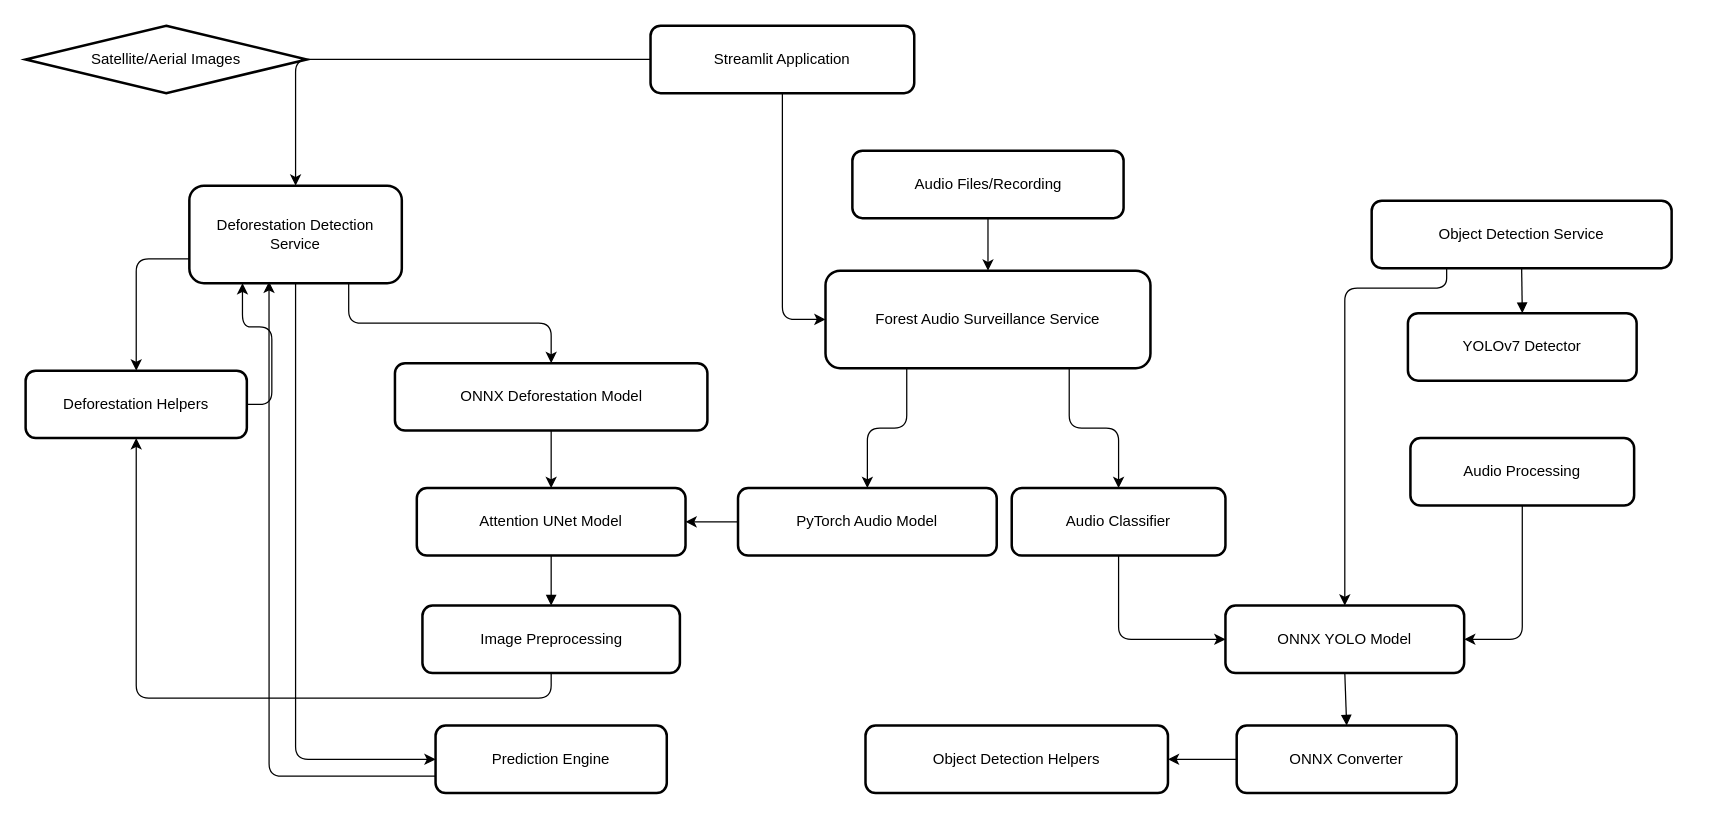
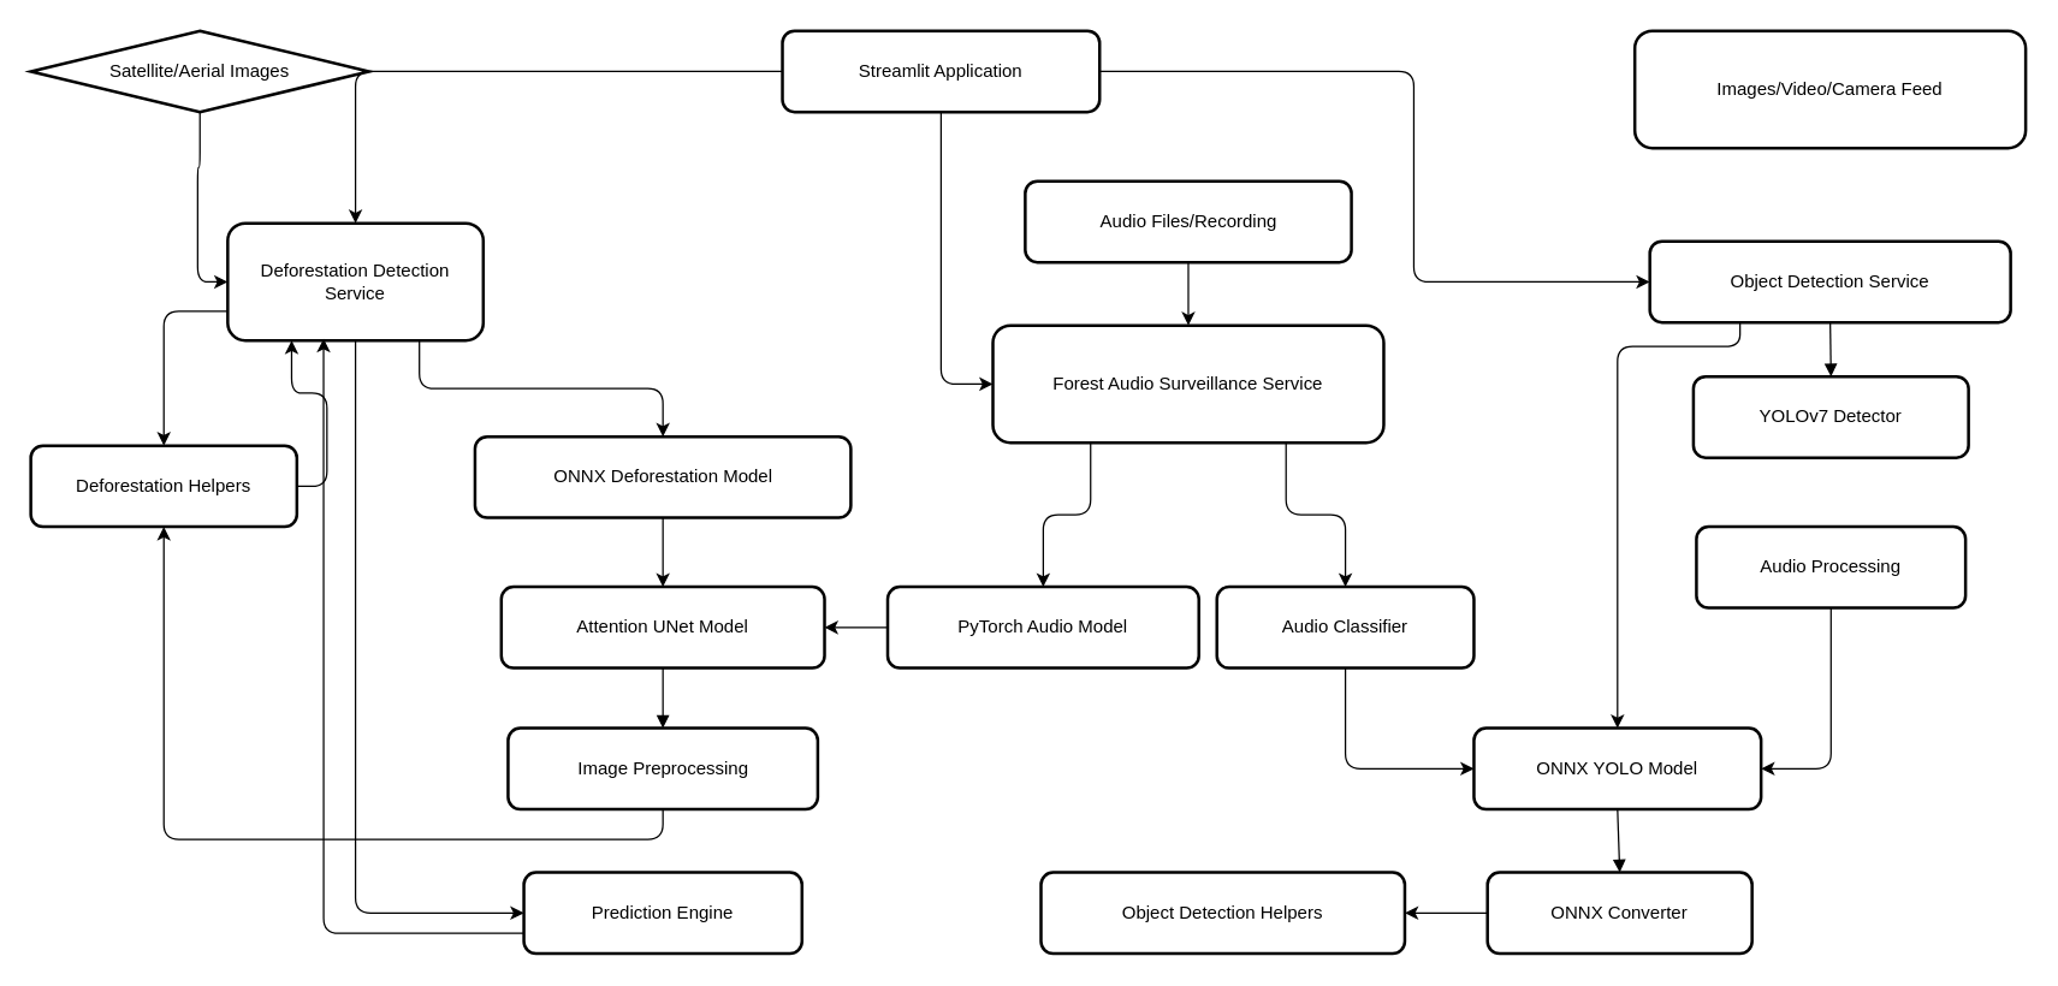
  <mxCell id="0" />
  <mxCell id="1" parent="0" />
  <mxCell id="2" style="edgeStyle=orthogonalEdgeStyle;rounded=1;orthogonalLoop=1;jettySize=auto;html=1;exitX=0;exitY=0.5;exitDx=0;exitDy=0;entryX=0.5;entryY=0;entryDx=0;entryDy=0;curved=0;comic=0;strokeColor=default;strokeOpacity=100;" edge="1" parent="1" source="5" target="14"><mxGeometry relative="1" as="geometry" /></mxCell>
  <mxCell id="3" style="edgeStyle=orthogonalEdgeStyle;rounded=1;orthogonalLoop=1;jettySize=auto;html=1;exitX=0.5;exitY=1;exitDx=0;exitDy=0;entryX=0;entryY=0.5;entryDx=0;entryDy=0;comic=0;strokeColor=default;strokeOpacity=100;" edge="1" parent="1" source="5" target="22"><mxGeometry relative="1" as="geometry" /></mxCell>
+ <mxCell id="4" style="edgeStyle=orthogonalEdgeStyle;rounded=1;orthogonalLoop=1;jettySize=auto;html=1;exitX=1;exitY=0.5;exitDx=0;exitDy=0;entryX=0;entryY=0.5;entryDx=0;entryDy=0;comic=0;strokeColor=default;strokeOpacity=100;" edge="1" parent="1" source="5" target="28"><mxGeometry relative="1" as="geometry"><Array as="points"><mxPoint x="940" y="47" /><mxPoint x="940" y="187" /></Array></mxGeometry></mxCell>
  <mxCell id="5" value="Streamlit Application" style="whiteSpace=wrap;strokeWidth=2;rounded=1;comic=0;strokeColor=default;strokeOpacity=100;" vertex="1" parent="1"><mxGeometry x="520" y="20" width="211" height="54" as="geometry" /></mxCell>
+ <mxCell id="6" style="edgeStyle=orthogonalEdgeStyle;rounded=1;orthogonalLoop=1;jettySize=auto;html=1;exitX=0.5;exitY=1;exitDx=0;exitDy=0;entryX=0;entryY=0.5;entryDx=0;entryDy=0;curved=0;comic=0;strokeColor=default;strokeOpacity=100;" edge="1" parent="1" source="7" target="14"><mxGeometry relative="1" as="geometry" /></mxCell>
  <mxCell id="7" value="Satellite/Aerial Images" style="rhombus;whiteSpace=wrap;strokeWidth=2;comic=0;strokeColor=default;strokeOpacity=100;" vertex="1" parent="1"><mxGeometry x="20" y="20" width="225" height="54" as="geometry" /></mxCell>
  <mxCell id="8" style="edgeStyle=orthogonalEdgeStyle;rounded=1;orthogonalLoop=1;jettySize=auto;html=1;exitX=0.5;exitY=1;exitDx=0;exitDy=0;entryX=0.5;entryY=0;entryDx=0;entryDy=0;comic=0;strokeColor=default;strokeOpacity=100;" edge="1" parent="1" source="9" target="22"><mxGeometry relative="1" as="geometry" /></mxCell>
  <mxCell id="9" value="Audio Files/Recording" style="whiteSpace=wrap;strokeWidth=2;rounded=1;comic=0;strokeColor=default;strokeOpacity=100;" vertex="1" parent="1"><mxGeometry x="681.5" y="120" width="217" height="54" as="geometry" /></mxCell>
+ <mxCell id="10" value="Images/Video/Camera Feed" style="whiteSpace=wrap;strokeWidth=2;rounded=1;comic=0;strokeColor=default;strokeOpacity=100;" vertex="1" parent="1"><mxGeometry x="1087" y="20" width="260" height="78" as="geometry" /></mxCell>
  <mxCell id="11" style="edgeStyle=orthogonalEdgeStyle;rounded=1;orthogonalLoop=1;jettySize=auto;html=1;exitX=0;exitY=0.75;exitDx=0;exitDy=0;entryX=0.5;entryY=0;entryDx=0;entryDy=0;comic=0;strokeColor=default;strokeOpacity=100;" edge="1" parent="1" source="14" target="17"><mxGeometry relative="1" as="geometry" /></mxCell>
  <mxCell id="12" style="edgeStyle=orthogonalEdgeStyle;rounded=1;orthogonalLoop=1;jettySize=auto;html=1;exitX=0.5;exitY=1;exitDx=0;exitDy=0;entryX=0;entryY=0.5;entryDx=0;entryDy=0;comic=0;strokeColor=default;strokeOpacity=100;" edge="1" parent="1" source="14" target="15"><mxGeometry relative="1" as="geometry" /></mxCell>
  <mxCell id="13" style="edgeStyle=orthogonalEdgeStyle;rounded=1;orthogonalLoop=1;jettySize=auto;html=1;exitX=0.75;exitY=1;exitDx=0;exitDy=0;entryX=0.5;entryY=0;entryDx=0;entryDy=0;comic=0;strokeColor=default;strokeOpacity=100;" edge="1" parent="1" source="14" target="19"><mxGeometry relative="1" as="geometry" /></mxCell>
  <mxCell id="14" value="Deforestation Detection Service" style="whiteSpace=wrap;strokeWidth=2;rounded=1;comic=0;strokeColor=default;strokeOpacity=100;" vertex="1" parent="1"><mxGeometry x="151" y="148" width="170" height="78" as="geometry" /></mxCell>
  <mxCell id="15" value="Prediction Engine" style="whiteSpace=wrap;strokeWidth=2;rounded=1;comic=0;strokeColor=default;strokeOpacity=100;" vertex="1" parent="1"><mxGeometry x="348" y="580" width="185" height="54" as="geometry" /></mxCell>
  <mxCell id="16" style="edgeStyle=orthogonalEdgeStyle;rounded=1;orthogonalLoop=1;jettySize=auto;html=1;exitX=1;exitY=0.5;exitDx=0;exitDy=0;entryX=0.25;entryY=1;entryDx=0;entryDy=0;comic=0;strokeColor=default;strokeOpacity=100;" edge="1" parent="1" source="17" target="14"><mxGeometry relative="1" as="geometry" /></mxCell>
  <mxCell id="17" value="Deforestation Helpers" style="whiteSpace=wrap;strokeWidth=2;rounded=1;comic=0;strokeColor=default;strokeOpacity=100;" vertex="1" parent="1"><mxGeometry x="20" y="296" width="177" height="54" as="geometry" /></mxCell>
  <mxCell id="18" style="edgeStyle=orthogonalEdgeStyle;rounded=1;orthogonalLoop=1;jettySize=auto;html=1;exitX=0.5;exitY=1;exitDx=0;exitDy=0;entryX=0.5;entryY=0;entryDx=0;entryDy=0;comic=0;strokeColor=default;strokeOpacity=100;" edge="1" parent="1" source="19" target="36"><mxGeometry relative="1" as="geometry" /></mxCell>
  <mxCell id="19" value="ONNX Deforestation Model" style="whiteSpace=wrap;strokeWidth=2;rounded=1;comic=0;strokeColor=default;strokeOpacity=100;" vertex="1" parent="1"><mxGeometry x="315.5" y="290" width="250" height="54" as="geometry" /></mxCell>
  <mxCell id="20" style="edgeStyle=orthogonalEdgeStyle;rounded=1;orthogonalLoop=1;jettySize=auto;html=1;exitX=0.25;exitY=1;exitDx=0;exitDy=0;entryX=0.5;entryY=0;entryDx=0;entryDy=0;comic=0;strokeColor=default;strokeOpacity=100;" edge="1" parent="1" source="22" target="24"><mxGeometry relative="1" as="geometry" /></mxCell>
  <mxCell id="21" style="edgeStyle=orthogonalEdgeStyle;rounded=1;orthogonalLoop=1;jettySize=auto;html=1;exitX=0.75;exitY=1;exitDx=0;exitDy=0;entryX=0.5;entryY=0;entryDx=0;entryDy=0;comic=0;strokeColor=default;strokeOpacity=100;" edge="1" parent="1" source="22" target="26"><mxGeometry relative="1" as="geometry" /></mxCell>
  <mxCell id="22" value="Forest Audio Surveillance Service" style="whiteSpace=wrap;strokeWidth=2;rounded=1;comic=0;strokeColor=default;strokeOpacity=100;" vertex="1" parent="1"><mxGeometry x="660" y="216" width="260" height="78" as="geometry" /></mxCell>
  <mxCell id="23" style="edgeStyle=orthogonalEdgeStyle;rounded=1;orthogonalLoop=1;jettySize=auto;html=1;exitX=0;exitY=0.5;exitDx=0;exitDy=0;entryX=1;entryY=0.5;entryDx=0;entryDy=0;comic=0;strokeColor=default;strokeOpacity=100;" edge="1" parent="1" source="24" target="36"><mxGeometry relative="1" as="geometry" /></mxCell>
  <mxCell id="24" value="PyTorch Audio Model" style="whiteSpace=wrap;strokeWidth=2;rounded=1;comic=0;strokeColor=default;strokeOpacity=100;" vertex="1" parent="1"><mxGeometry x="590" y="390" width="207" height="54" as="geometry" /></mxCell>
  <mxCell id="25" style="edgeStyle=orthogonalEdgeStyle;rounded=1;orthogonalLoop=1;jettySize=auto;html=1;exitX=0.5;exitY=1;exitDx=0;exitDy=0;entryX=0;entryY=0.5;entryDx=0;entryDy=0;comic=0;strokeColor=default;strokeOpacity=100;" edge="1" parent="1" source="26" target="29"><mxGeometry relative="1" as="geometry" /></mxCell>
  <mxCell id="26" value="Audio Classifier" style="whiteSpace=wrap;strokeWidth=2;rounded=1;comic=0;strokeColor=default;strokeOpacity=100;" vertex="1" parent="1"><mxGeometry x="809" y="390" width="171" height="54" as="geometry" /></mxCell>
  <mxCell id="27" style="edgeStyle=orthogonalEdgeStyle;rounded=1;orthogonalLoop=1;jettySize=auto;html=1;exitX=0.25;exitY=1;exitDx=0;exitDy=0;entryX=0.5;entryY=0;entryDx=0;entryDy=0;comic=0;strokeColor=default;strokeOpacity=100;" edge="1" parent="1" source="28" target="29"><mxGeometry relative="1" as="geometry"><Array as="points"><mxPoint x="1157" y="230" /><mxPoint x="1076" y="230" /></Array></mxGeometry></mxCell>
  <mxCell id="28" value="Object Detection Service" style="whiteSpace=wrap;strokeWidth=2;rounded=1;comic=0;strokeColor=default;strokeOpacity=100;" vertex="1" parent="1"><mxGeometry x="1097" y="160" width="240" height="54" as="geometry" /></mxCell>
  <mxCell id="29" value="ONNX YOLO Model" style="whiteSpace=wrap;strokeWidth=2;rounded=1;comic=0;strokeColor=default;strokeOpacity=100;" vertex="1" parent="1"><mxGeometry x="980" y="484" width="191" height="54" as="geometry" /></mxCell>
  <mxCell id="30" value="YOLOv7 Detector" style="whiteSpace=wrap;strokeWidth=2;rounded=1;comic=0;strokeColor=default;strokeOpacity=100;" vertex="1" parent="1"><mxGeometry x="1126" y="250" width="183" height="54" as="geometry" /></mxCell>
  <mxCell id="31" style="edgeStyle=orthogonalEdgeStyle;rounded=1;orthogonalLoop=1;jettySize=auto;html=1;exitX=0;exitY=0.5;exitDx=0;exitDy=0;entryX=1;entryY=0.5;entryDx=0;entryDy=0;comic=0;strokeColor=default;strokeOpacity=100;" edge="1" parent="1" source="32" target="33"><mxGeometry relative="1" as="geometry" /></mxCell>
  <mxCell id="32" value="ONNX Converter" style="whiteSpace=wrap;strokeWidth=2;rounded=1;comic=0;strokeColor=default;strokeOpacity=100;" vertex="1" parent="1"><mxGeometry x="989" y="580" width="176" height="54" as="geometry" /></mxCell>
  <mxCell id="33" value="Object Detection Helpers" style="whiteSpace=wrap;strokeWidth=2;rounded=1;comic=0;strokeColor=default;strokeOpacity=100;" vertex="1" parent="1"><mxGeometry x="692" y="580" width="242" height="54" as="geometry" /></mxCell>
  <mxCell id="34" style="edgeStyle=orthogonalEdgeStyle;rounded=1;orthogonalLoop=1;jettySize=auto;html=1;exitX=0.5;exitY=1;exitDx=0;exitDy=0;entryX=1;entryY=0.5;entryDx=0;entryDy=0;comic=0;strokeColor=default;strokeOpacity=100;" edge="1" parent="1" source="35" target="29"><mxGeometry relative="1" as="geometry" /></mxCell>
  <mxCell id="35" value="Audio Processing" style="whiteSpace=wrap;strokeWidth=2;rounded=1;comic=0;strokeColor=default;strokeOpacity=100;" vertex="1" parent="1"><mxGeometry x="1128" y="350" width="179" height="54" as="geometry" /></mxCell>
  <mxCell id="36" value="Attention UNet Model" style="whiteSpace=wrap;strokeWidth=2;rounded=1;comic=0;strokeColor=default;strokeOpacity=100;" vertex="1" parent="1"><mxGeometry x="333" y="390" width="215" height="54" as="geometry" /></mxCell>
  <mxCell id="37" style="edgeStyle=orthogonalEdgeStyle;rounded=1;orthogonalLoop=1;jettySize=auto;html=1;exitX=0.5;exitY=1;exitDx=0;exitDy=0;comic=0;strokeColor=default;strokeOpacity=100;" edge="1" parent="1" source="38" target="17"><mxGeometry relative="1" as="geometry" /></mxCell>
  <mxCell id="38" value="Image Preprocessing" style="whiteSpace=wrap;strokeWidth=2;rounded=1;comic=0;strokeColor=default;strokeOpacity=100;" vertex="1" parent="1"><mxGeometry x="337.5" y="484" width="206" height="54" as="geometry" /></mxCell>
  <mxCell id="39" value="" style="curved=0;startArrow=none;endArrow=block;exitX=0.5;exitY=1;entryX=0.5;entryY=0;rounded=0;comic=0;strokeColor=default;strokeOpacity=100;" edge="1" parent="1" source="36" target="38"><mxGeometry relative="1" as="geometry"><Array as="points" /></mxGeometry></mxCell>
  <mxCell id="40" value="" style="curved=0;startArrow=none;endArrow=block;exitX=0.5;exitY=1;entryX=0.5;entryY=0;rounded=0;comic=0;strokeColor=default;strokeOpacity=100;" edge="1" parent="1" source="28" target="30"><mxGeometry relative="1" as="geometry"><Array as="points" /></mxGeometry></mxCell>
  <mxCell id="41" value="" style="curved=0;startArrow=none;endArrow=block;exitX=0.5;exitY=1;entryX=0.5;entryY=0;rounded=0;comic=0;strokeColor=default;strokeOpacity=100;" edge="1" parent="1" source="29" target="32"><mxGeometry relative="1" as="geometry"><Array as="points" /></mxGeometry></mxCell>
  <mxCell id="42" style="edgeStyle=orthogonalEdgeStyle;rounded=1;orthogonalLoop=1;jettySize=auto;html=1;exitX=0;exitY=0.75;exitDx=0;exitDy=0;entryX=0.375;entryY=0.985;entryDx=0;entryDy=0;entryPerimeter=0;comic=0;strokeColor=default;strokeOpacity=100;" edge="1" parent="1" source="15" target="14"><mxGeometry relative="1" as="geometry"><mxPoint x="250" y="270" as="targetPoint" /></mxGeometry></mxCell>
